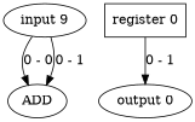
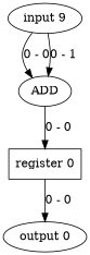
  digraph {
    n1 [label="input 9"]
    ADD
    n3 [label="register 0" shape=rectangle]
    n4 [label="output 0"]
    n1 -> ADD [label="0 - 0"]
    n1 -> ADD [label="0 - 1"]
-   n3 -> n4 [label="0 - 1"]
+   ADD -> n3 [label="0 - 0"]
+   n3 -> n4 [label="0 - 0"]
  }
